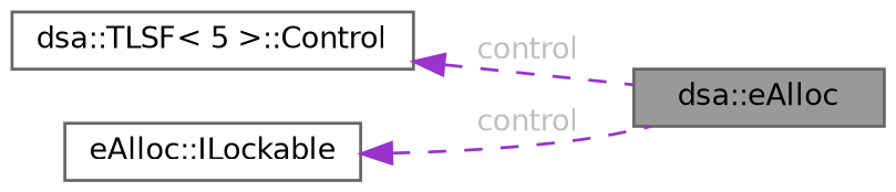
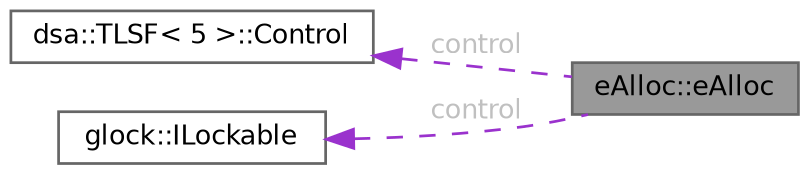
  digraph {
    rankdir=LR
    node [color=gray40 fillcolor=white fontname=Helvetica fontsize=10 shape=box style=filled]
    edge [color=darkorchid3 dir=back fontcolor=grey fontname=Helvetica fontsize=10 labelfontname=Helvetica labelfontsize=10 style=dashed]
-   n1 [fillcolor=grey60 fontcolor=black height=0.2 label="dsa::eAlloc" width=0.4]
+   n1 [fillcolor=grey60 fontcolor=black height=0.2 label="eAlloc::eAlloc" width=0.4]
    n2 [height=0.2 label="dsa::TLSF\< 5 \>::Control" width=0.4]
-   n3 [height=0.2 label="eAlloc::ILockable" width=0.4]
+   n3 [height=0.2 label="glock::ILockable" width=0.4]
    n2 -> n1 [label=" control"]
    n3 -> n1 [label=" control"]
  }
